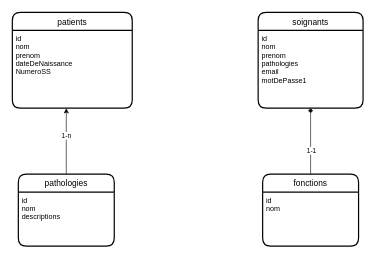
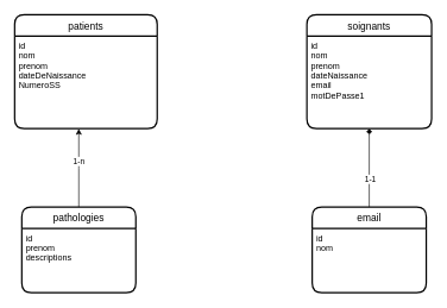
  <mxCell id="0" />
  <mxCell id="1" parent="0" />
  <mxCell id="2" value="patients" style="swimlane;childLayout=stackLayout;horizontal=1;startSize=30;horizontalStack=0;rounded=1;fontSize=14;fontStyle=0;strokeWidth=2;resizeParent=0;resizeLast=1;shadow=0;dashed=0;align=center;" vertex="1" parent="1"><mxGeometry x="20" y="20" width="200" height="160" as="geometry"><mxRectangle x="110" y="150" width="100" height="30" as="alternateBounds" /></mxGeometry></mxCell>
  <mxCell id="3" value="id&#10;nom&#10;prenom&#10;dateDeNaissance&#10;NumeroSS" style="align=left;strokeColor=none;fillColor=none;spacingLeft=4;fontSize=12;verticalAlign=top;resizable=0;rotatable=0;part=1;" vertex="1" parent="2"><mxGeometry y="30" width="200" height="130" as="geometry" /></mxCell>
  <mxCell id="4" value="soignants" style="swimlane;childLayout=stackLayout;horizontal=1;startSize=30;horizontalStack=0;rounded=1;fontSize=14;fontStyle=0;strokeWidth=2;resizeParent=0;resizeLast=1;shadow=0;dashed=0;align=center;" vertex="1" parent="1"><mxGeometry x="430" y="20" width="175" height="160" as="geometry" /></mxCell>
- <mxCell id="5" value="id&#10;nom&#10;prenom&#10;pathologies&#10;email&#10;motDePasse1" style="align=left;strokeColor=none;fillColor=none;spacingLeft=4;fontSize=12;verticalAlign=top;resizable=0;rotatable=0;part=1;" vertex="1" parent="4"><mxGeometry y="30" width="175" height="130" as="geometry" /></mxCell>
+ <mxCell id="5" value="id&#10;nom&#10;prenom&#10;dateNaissance&#10;email&#10;motDePasse1" style="align=left;strokeColor=none;fillColor=none;spacingLeft=4;fontSize=12;verticalAlign=top;resizable=0;rotatable=0;part=1;" vertex="1" parent="4"><mxGeometry y="30" width="175" height="130" as="geometry" /></mxCell>
  <mxCell id="6" style="edgeStyle=orthogonalEdgeStyle;rounded=0;orthogonalLoop=1;jettySize=auto;html=1;" edge="1" parent="1" source="8"><mxGeometry relative="1" as="geometry"><mxPoint x="110" y="180" as="targetPoint" /></mxGeometry></mxCell>
  <mxCell id="7" value="1-n" style="edgeLabel;html=1;align=center;verticalAlign=middle;resizable=0;points=[];" vertex="1" connectable="0" parent="6"><mxGeometry x="0.185" y="1" relative="1" as="geometry"><mxPoint as="offset" /></mxGeometry></mxCell>
  <mxCell id="8" value="pathologies" style="swimlane;childLayout=stackLayout;horizontal=1;startSize=30;horizontalStack=0;rounded=1;fontSize=14;fontStyle=0;strokeWidth=2;resizeParent=0;resizeLast=1;shadow=0;dashed=0;align=center;" vertex="1" parent="1"><mxGeometry x="30" y="290" width="160" height="120" as="geometry" /></mxCell>
- <mxCell id="9" value="id&#10;nom&#10;descriptions" style="align=left;strokeColor=none;fillColor=none;spacingLeft=4;fontSize=12;verticalAlign=top;resizable=0;rotatable=0;part=1;" vertex="1" parent="8"><mxGeometry y="30" width="160" height="90" as="geometry" /></mxCell>
+ <mxCell id="9" value="id&#10;prenom&#10;descriptions" style="align=left;strokeColor=none;fillColor=none;spacingLeft=4;fontSize=12;verticalAlign=top;resizable=0;rotatable=0;part=1;" vertex="1" parent="8"><mxGeometry y="30" width="160" height="90" as="geometry" /></mxCell>
  <mxCell id="10" style="edgeStyle=orthogonalEdgeStyle;rounded=0;orthogonalLoop=1;jettySize=auto;html=1;entryX=0.5;entryY=1;entryDx=0;entryDy=0;endArrow=diamond;" edge="1" parent="1" source="12" target="5"><mxGeometry relative="1" as="geometry" /></mxCell>
  <mxCell id="11" value="1-1" style="edgeLabel;html=1;align=center;verticalAlign=middle;resizable=0;points=[];" vertex="1" connectable="0" parent="10"><mxGeometry x="-0.272" y="-1" relative="1" as="geometry"><mxPoint as="offset" /></mxGeometry></mxCell>
- <mxCell id="12" value="fonctions" style="swimlane;childLayout=stackLayout;horizontal=1;startSize=30;horizontalStack=0;rounded=1;fontSize=14;fontStyle=0;strokeWidth=2;resizeParent=0;resizeLast=1;shadow=0;dashed=0;align=center;" vertex="1" parent="1"><mxGeometry x="437.5" y="290" width="160" height="120" as="geometry" /></mxCell>
+ <mxCell id="12" value="email" style="swimlane;childLayout=stackLayout;horizontal=1;startSize=30;horizontalStack=0;rounded=1;fontSize=14;fontStyle=0;strokeWidth=2;resizeParent=0;resizeLast=1;shadow=0;dashed=0;align=center;" vertex="1" parent="1"><mxGeometry x="437.5" y="290" width="160" height="120" as="geometry" /></mxCell>
  <mxCell id="13" value="id&#10;nom" style="align=left;strokeColor=none;fillColor=none;spacingLeft=4;fontSize=12;verticalAlign=top;resizable=0;rotatable=0;part=1;" vertex="1" parent="12"><mxGeometry y="30" width="160" height="90" as="geometry" /></mxCell>
